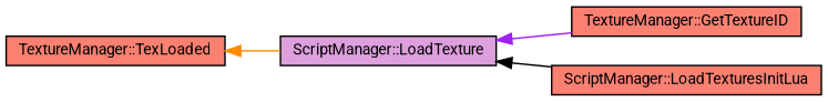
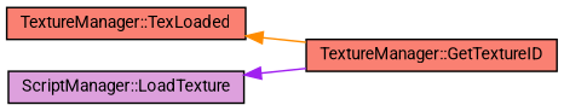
  digraph {
    fontname=Roboto
    rankdir=LR
    node [color=black fillcolor=salmon fontname=Roboto fontsize=10 shape=record style=filled]
    edge [dir=back fontname=Roboto fontsize=10 labelfontname=FreeSans labelfontsize=10 style=solid]
    n1 [fontcolor=black height=0.2 label="TextureManager::TexLoaded" width=0.4]
    n2 [fillcolor=plum height=0.2 label="ScriptManager::LoadTexture" width=0.4]
    n3 [height=0.2 label="TextureManager::GetTextureID" width=0.4]
-   n4 [height=0.2 label="ScriptManager::LoadTexturesInitLua" width=0.4]
-   n1 -> n2 [color=darkorange]
+   n1 -> n3 [color=darkorange]
    n2 -> n3 [color=purple]
-   n2 -> n4 [color=black]
  }
